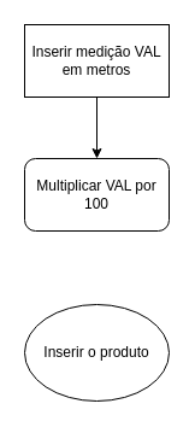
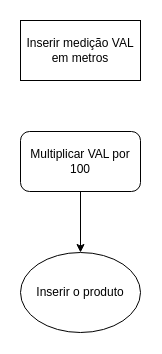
  <mxCell id="0" />
  <mxCell id="1" parent="0" />
- <mxCell id="2" value="" style="edgeStyle=orthogonalEdgeStyle;rounded=0;orthogonalLoop=1;jettySize=auto;html=1;" edge="1" parent="1" source="3" target="5"><mxGeometry relative="1" as="geometry" /></mxCell>
  <mxCell id="3" value="Inserir medição VAL em metros" style="rounded=0;whiteSpace=wrap;html=1;" vertex="1" parent="1"><mxGeometry x="20" y="20" width="120" height="60" as="geometry" /></mxCell>
+ <mxCell id="4" value="" style="edgeStyle=orthogonalEdgeStyle;rounded=0;orthogonalLoop=1;jettySize=auto;html=1;" edge="1" parent="1" source="5" target="6"><mxGeometry relative="1" as="geometry" /></mxCell>
  <mxCell id="5" value="Multiplicar VAL por 100" style="rounded=1;whiteSpace=wrap;html=1;" vertex="1" parent="1"><mxGeometry x="20" y="131" width="120" height="60" as="geometry" /></mxCell>
  <mxCell id="6" value="Inserir o produto" style="ellipse;whiteSpace=wrap;html=1;" vertex="1" parent="1"><mxGeometry x="20" y="252" width="120" height="80" as="geometry" /></mxCell>
